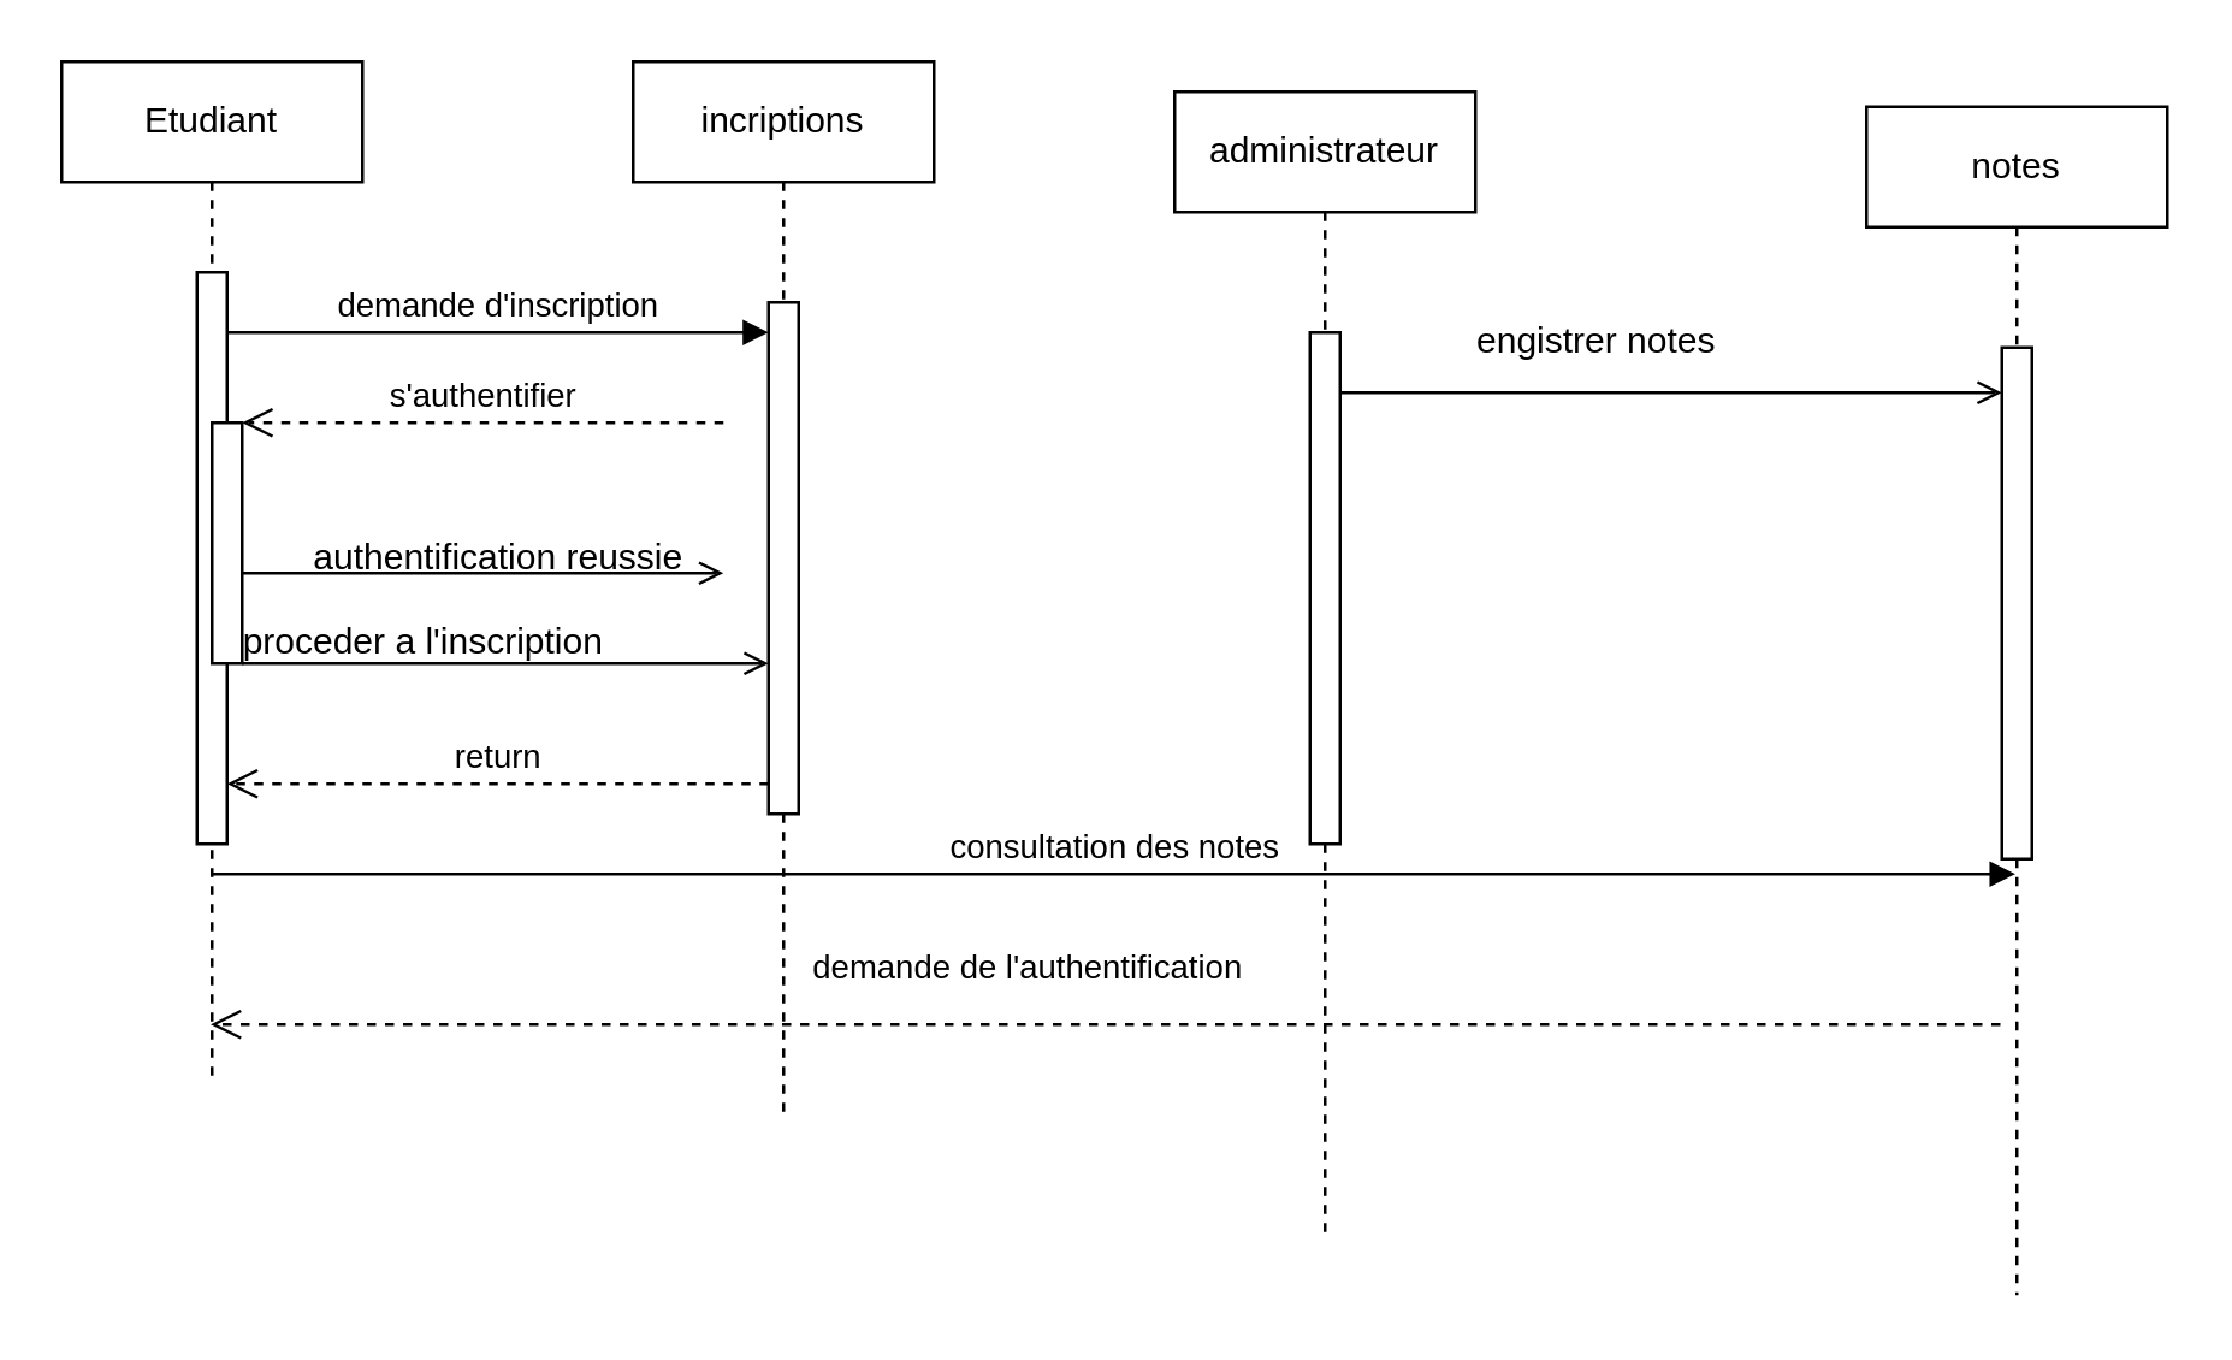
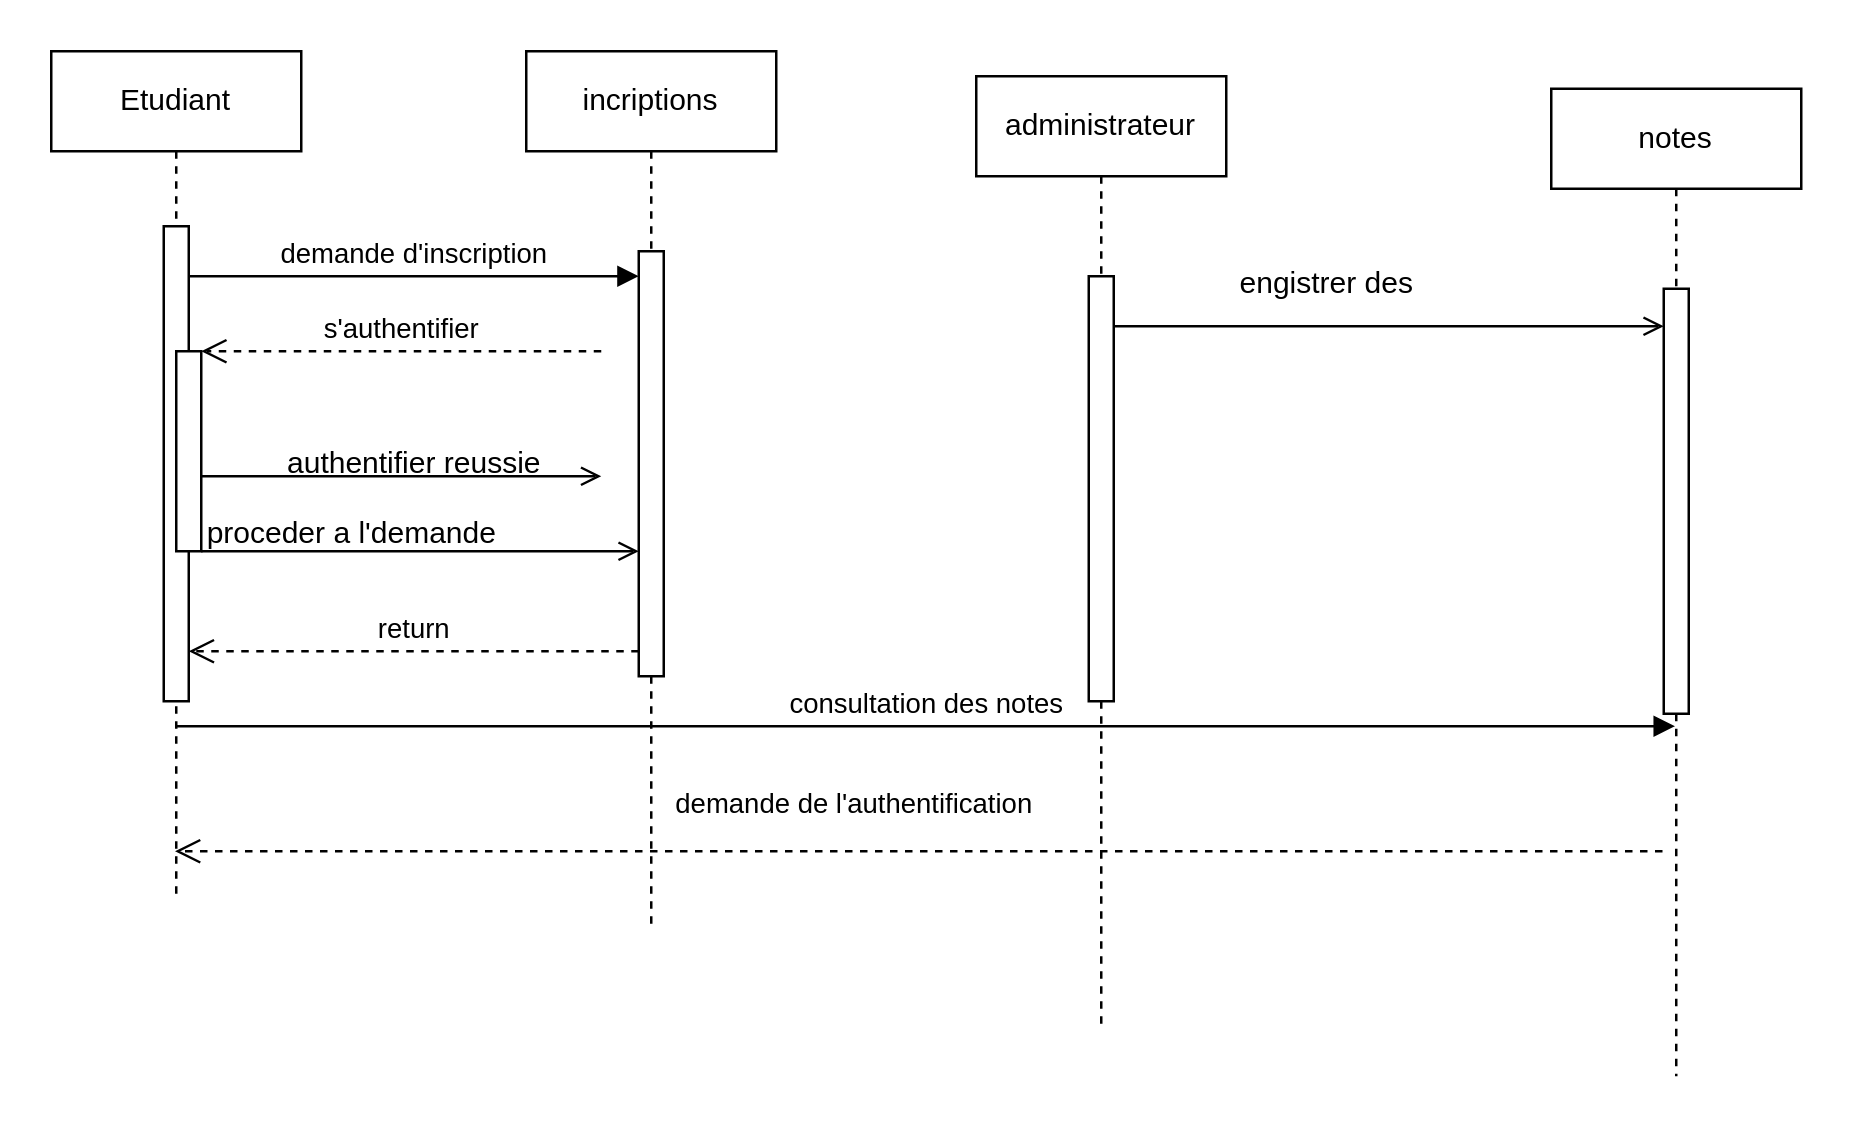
  <mxCell id="0" />
  <mxCell id="1" parent="0" />
  <mxCell id="2" value="Etudiant" style="shape=umlLifeline;perimeter=lifelinePerimeter;whiteSpace=wrap;html=1;container=0;dropTarget=0;collapsible=0;recursiveResize=0;outlineConnect=0;portConstraint=eastwest;newEdgeStyle={&quot;edgeStyle&quot;:&quot;elbowEdgeStyle&quot;,&quot;elbow&quot;:&quot;vertical&quot;,&quot;curved&quot;:0,&quot;rounded&quot;:0};" parent="1" vertex="1"><mxGeometry x="20" y="20" width="100" height="340" as="geometry" /></mxCell>
  <mxCell id="3" value="" style="html=1;points=[];perimeter=orthogonalPerimeter;outlineConnect=0;targetShapes=umlLifeline;portConstraint=eastwest;newEdgeStyle={&quot;edgeStyle&quot;:&quot;elbowEdgeStyle&quot;,&quot;elbow&quot;:&quot;vertical&quot;,&quot;curved&quot;:0,&quot;rounded&quot;:0};" parent="2" vertex="1"><mxGeometry x="45" y="70" width="10" height="190" as="geometry" /></mxCell>
  <mxCell id="4" value="" style="html=1;points=[];perimeter=orthogonalPerimeter;outlineConnect=0;targetShapes=umlLifeline;portConstraint=eastwest;newEdgeStyle={&quot;edgeStyle&quot;:&quot;elbowEdgeStyle&quot;,&quot;elbow&quot;:&quot;vertical&quot;,&quot;curved&quot;:0,&quot;rounded&quot;:0};" parent="2" vertex="1"><mxGeometry x="50" y="120" width="10" height="80" as="geometry" /></mxCell>
  <mxCell id="5" value="incriptions" style="shape=umlLifeline;perimeter=lifelinePerimeter;whiteSpace=wrap;html=1;container=0;dropTarget=0;collapsible=0;recursiveResize=0;outlineConnect=0;portConstraint=eastwest;newEdgeStyle={&quot;edgeStyle&quot;:&quot;elbowEdgeStyle&quot;,&quot;elbow&quot;:&quot;vertical&quot;,&quot;curved&quot;:0,&quot;rounded&quot;:0};" parent="1" vertex="1"><mxGeometry x="210" y="20" width="100" height="350" as="geometry" /></mxCell>
  <mxCell id="6" value="" style="html=1;points=[];perimeter=orthogonalPerimeter;outlineConnect=0;targetShapes=umlLifeline;portConstraint=eastwest;newEdgeStyle={&quot;edgeStyle&quot;:&quot;elbowEdgeStyle&quot;,&quot;elbow&quot;:&quot;vertical&quot;,&quot;curved&quot;:0,&quot;rounded&quot;:0};" parent="5" vertex="1"><mxGeometry x="45" y="80" width="10" height="170" as="geometry" /></mxCell>
  <mxCell id="7" value="demande d'inscription" style="html=1;verticalAlign=bottom;endArrow=block;edgeStyle=elbowEdgeStyle;elbow=horizontal;curved=0;rounded=0;" parent="1" source="3" target="6" edge="1"><mxGeometry relative="1" as="geometry"><mxPoint x="175" y="110" as="sourcePoint" /><Array as="points"><mxPoint x="120" y="110" /><mxPoint x="160" y="100" /></Array></mxGeometry></mxCell>
  <mxCell id="8" value="return" style="html=1;verticalAlign=bottom;endArrow=open;dashed=1;endSize=8;edgeStyle=elbowEdgeStyle;elbow=vertical;curved=0;rounded=0;" parent="1" source="6" target="3" edge="1"><mxGeometry relative="1" as="geometry"><mxPoint x="175" y="185" as="targetPoint" /><Array as="points"><mxPoint x="170" y="260" /></Array></mxGeometry></mxCell>
  <mxCell id="9" value="s'authentifier" style="html=1;verticalAlign=bottom;endArrow=open;dashed=1;endSize=8;edgeStyle=elbowEdgeStyle;elbow=horizontal;curved=0;rounded=0;" parent="1" edge="1"><mxGeometry relative="1" as="geometry"><mxPoint x="80" y="140" as="targetPoint" /><Array as="points"><mxPoint x="175" y="140" /></Array><mxPoint x="240" y="140" as="sourcePoint" /></mxGeometry></mxCell>
  <mxCell id="10" value="" style="html=1;verticalAlign=bottom;labelBackgroundColor=none;endArrow=open;endFill=0;rounded=0;" parent="1" edge="1"><mxGeometry width="160" relative="1" as="geometry"><mxPoint x="80" y="190" as="sourcePoint" /><mxPoint x="240" y="190" as="targetPoint" /></mxGeometry></mxCell>
- <mxCell id="11" value="authentification reussie" style="text;html=1;align=center;verticalAlign=middle;resizable=0;points=[];autosize=1;strokeColor=none;fillColor=none;" parent="1" vertex="1"><mxGeometry x="90" y="170" width="150" height="30" as="geometry" /></mxCell>
+ <mxCell id="11" value="authentifier reussie" style="text;html=1;align=center;verticalAlign=middle;resizable=0;points=[];autosize=1;strokeColor=none;fillColor=none;" parent="1" vertex="1"><mxGeometry x="90" y="170" width="150" height="30" as="geometry" /></mxCell>
  <mxCell id="12" value="" style="html=1;verticalAlign=bottom;labelBackgroundColor=none;endArrow=open;endFill=0;rounded=0;" parent="1" target="6" edge="1"><mxGeometry width="160" relative="1" as="geometry"><mxPoint x="80" y="220" as="sourcePoint" /><mxPoint x="240" y="220" as="targetPoint" /><Array as="points"><mxPoint x="150" y="220" /></Array></mxGeometry></mxCell>
- <mxCell id="13" value="proceder a l'inscription" style="text;html=1;align=center;verticalAlign=middle;resizable=0;points=[];autosize=1;strokeColor=none;fillColor=none;" parent="1" vertex="1"><mxGeometry x="70" y="198" width="140" height="30" as="geometry" /></mxCell>
+ <mxCell id="13" value="proceder a l'demande" style="text;html=1;align=center;verticalAlign=middle;resizable=0;points=[];autosize=1;strokeColor=none;fillColor=none;" parent="1" vertex="1"><mxGeometry x="70" y="198" width="140" height="30" as="geometry" /></mxCell>
  <mxCell id="14" value="administrateur" style="shape=umlLifeline;perimeter=lifelinePerimeter;whiteSpace=wrap;html=1;container=0;dropTarget=0;collapsible=0;recursiveResize=0;outlineConnect=0;portConstraint=eastwest;newEdgeStyle={&quot;edgeStyle&quot;:&quot;elbowEdgeStyle&quot;,&quot;elbow&quot;:&quot;vertical&quot;,&quot;curved&quot;:0,&quot;rounded&quot;:0};" parent="1" vertex="1"><mxGeometry x="390" y="30" width="100" height="380" as="geometry" /></mxCell>
  <mxCell id="15" value="" style="html=1;points=[];perimeter=orthogonalPerimeter;outlineConnect=0;targetShapes=umlLifeline;portConstraint=eastwest;newEdgeStyle={&quot;edgeStyle&quot;:&quot;elbowEdgeStyle&quot;,&quot;elbow&quot;:&quot;vertical&quot;,&quot;curved&quot;:0,&quot;rounded&quot;:0};" parent="14" vertex="1"><mxGeometry x="45" y="80" width="10" height="170" as="geometry" /></mxCell>
  <mxCell id="16" value="notes" style="shape=umlLifeline;perimeter=lifelinePerimeter;whiteSpace=wrap;html=1;container=0;dropTarget=0;collapsible=0;recursiveResize=0;outlineConnect=0;portConstraint=eastwest;newEdgeStyle={&quot;edgeStyle&quot;:&quot;elbowEdgeStyle&quot;,&quot;elbow&quot;:&quot;vertical&quot;,&quot;curved&quot;:0,&quot;rounded&quot;:0};" parent="1" vertex="1"><mxGeometry x="620" y="35" width="100" height="395" as="geometry" /></mxCell>
  <mxCell id="17" value="" style="html=1;points=[];perimeter=orthogonalPerimeter;outlineConnect=0;targetShapes=umlLifeline;portConstraint=eastwest;newEdgeStyle={&quot;edgeStyle&quot;:&quot;elbowEdgeStyle&quot;,&quot;elbow&quot;:&quot;vertical&quot;,&quot;curved&quot;:0,&quot;rounded&quot;:0};" parent="16" vertex="1"><mxGeometry x="45" y="80" width="10" height="170" as="geometry" /></mxCell>
  <mxCell id="18" value="" style="html=1;verticalAlign=bottom;labelBackgroundColor=none;endArrow=open;endFill=0;rounded=0;" parent="1" edge="1"><mxGeometry x="1" y="30" width="160" relative="1" as="geometry"><mxPoint x="445" y="130" as="sourcePoint" /><mxPoint x="665" y="130" as="targetPoint" /><mxPoint as="offset" /></mxGeometry></mxCell>
- <mxCell id="19" value="engistrer notes" style="text;html=1;align=center;verticalAlign=middle;resizable=0;points=[];autosize=1;strokeColor=none;fillColor=none;" parent="1" vertex="1"><mxGeometry x="480" y="98" width="100" height="30" as="geometry" /></mxCell>
+ <mxCell id="19" value="engistrer des" style="text;html=1;align=center;verticalAlign=middle;resizable=0;points=[];autosize=1;strokeColor=none;fillColor=none;" parent="1" vertex="1"><mxGeometry x="480" y="98" width="100" height="30" as="geometry" /></mxCell>
  <mxCell id="20" value="consultation des notes" style="html=1;verticalAlign=bottom;endArrow=block;edgeStyle=elbowEdgeStyle;elbow=horizontal;curved=0;rounded=0;" parent="1" target="16" edge="1"><mxGeometry relative="1" as="geometry"><mxPoint x="70" y="290" as="sourcePoint" /><Array as="points"><mxPoint x="155" y="290" /></Array><mxPoint x="250" y="290" as="targetPoint" /></mxGeometry></mxCell>
  <mxCell id="21" value="demande de l'authentification" style="html=1;verticalAlign=bottom;endArrow=open;dashed=1;endSize=8;edgeStyle=elbowEdgeStyle;elbow=vertical;curved=0;rounded=0;" parent="1" target="2" edge="1"><mxGeometry x="0.091" y="-10" relative="1" as="geometry"><mxPoint x="145" y="340" as="targetPoint" /><Array as="points"><mxPoint x="270" y="340" /></Array><mxPoint x="664.5" y="340" as="sourcePoint" /><mxPoint x="1" as="offset" /></mxGeometry></mxCell>
